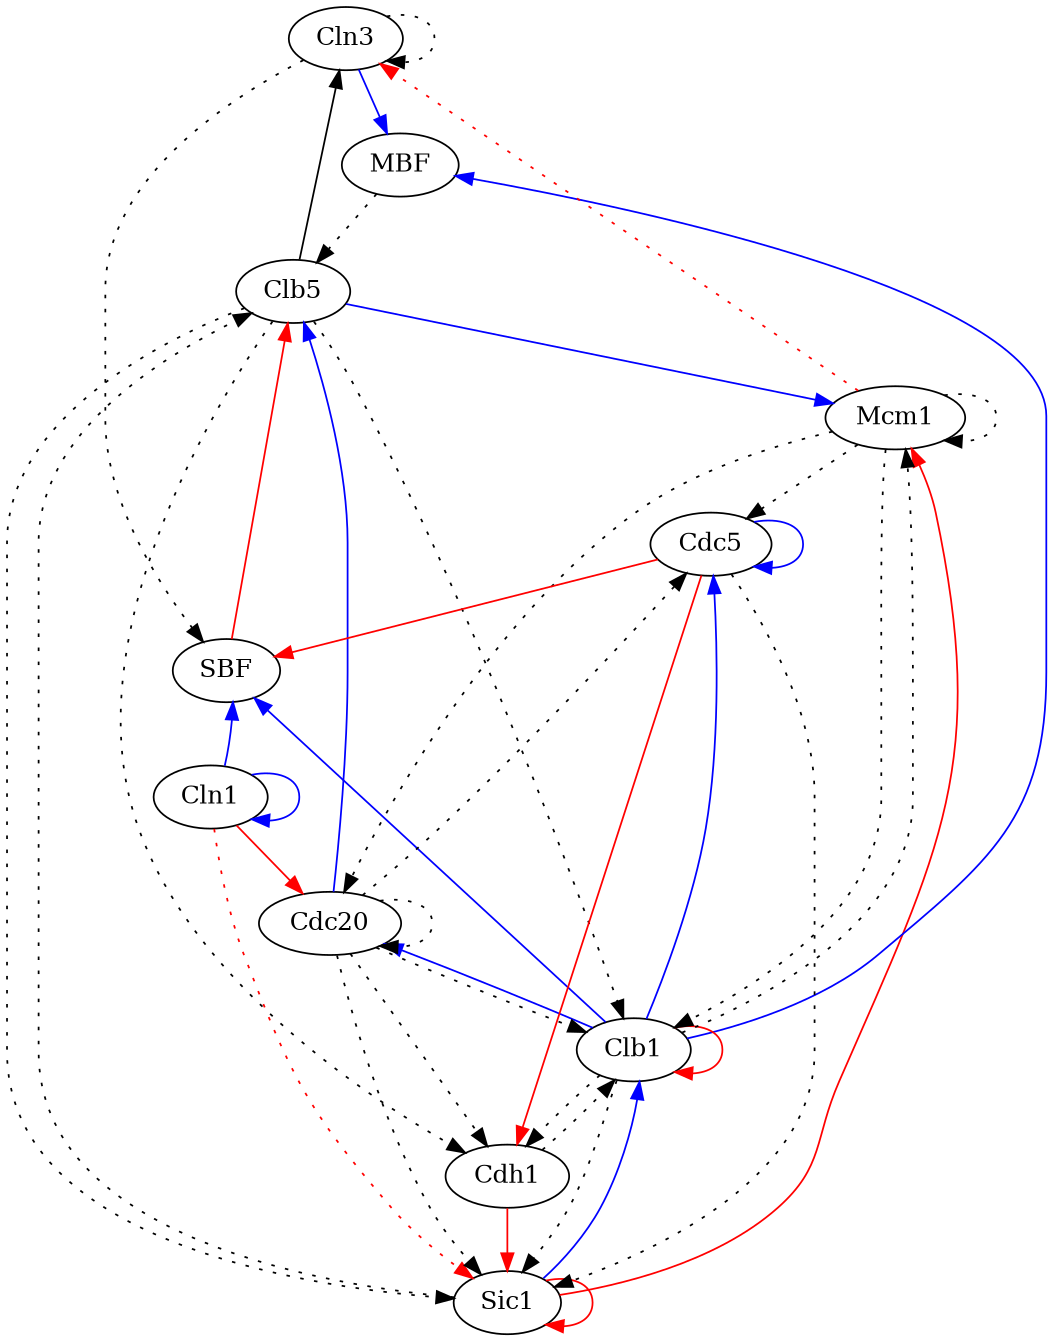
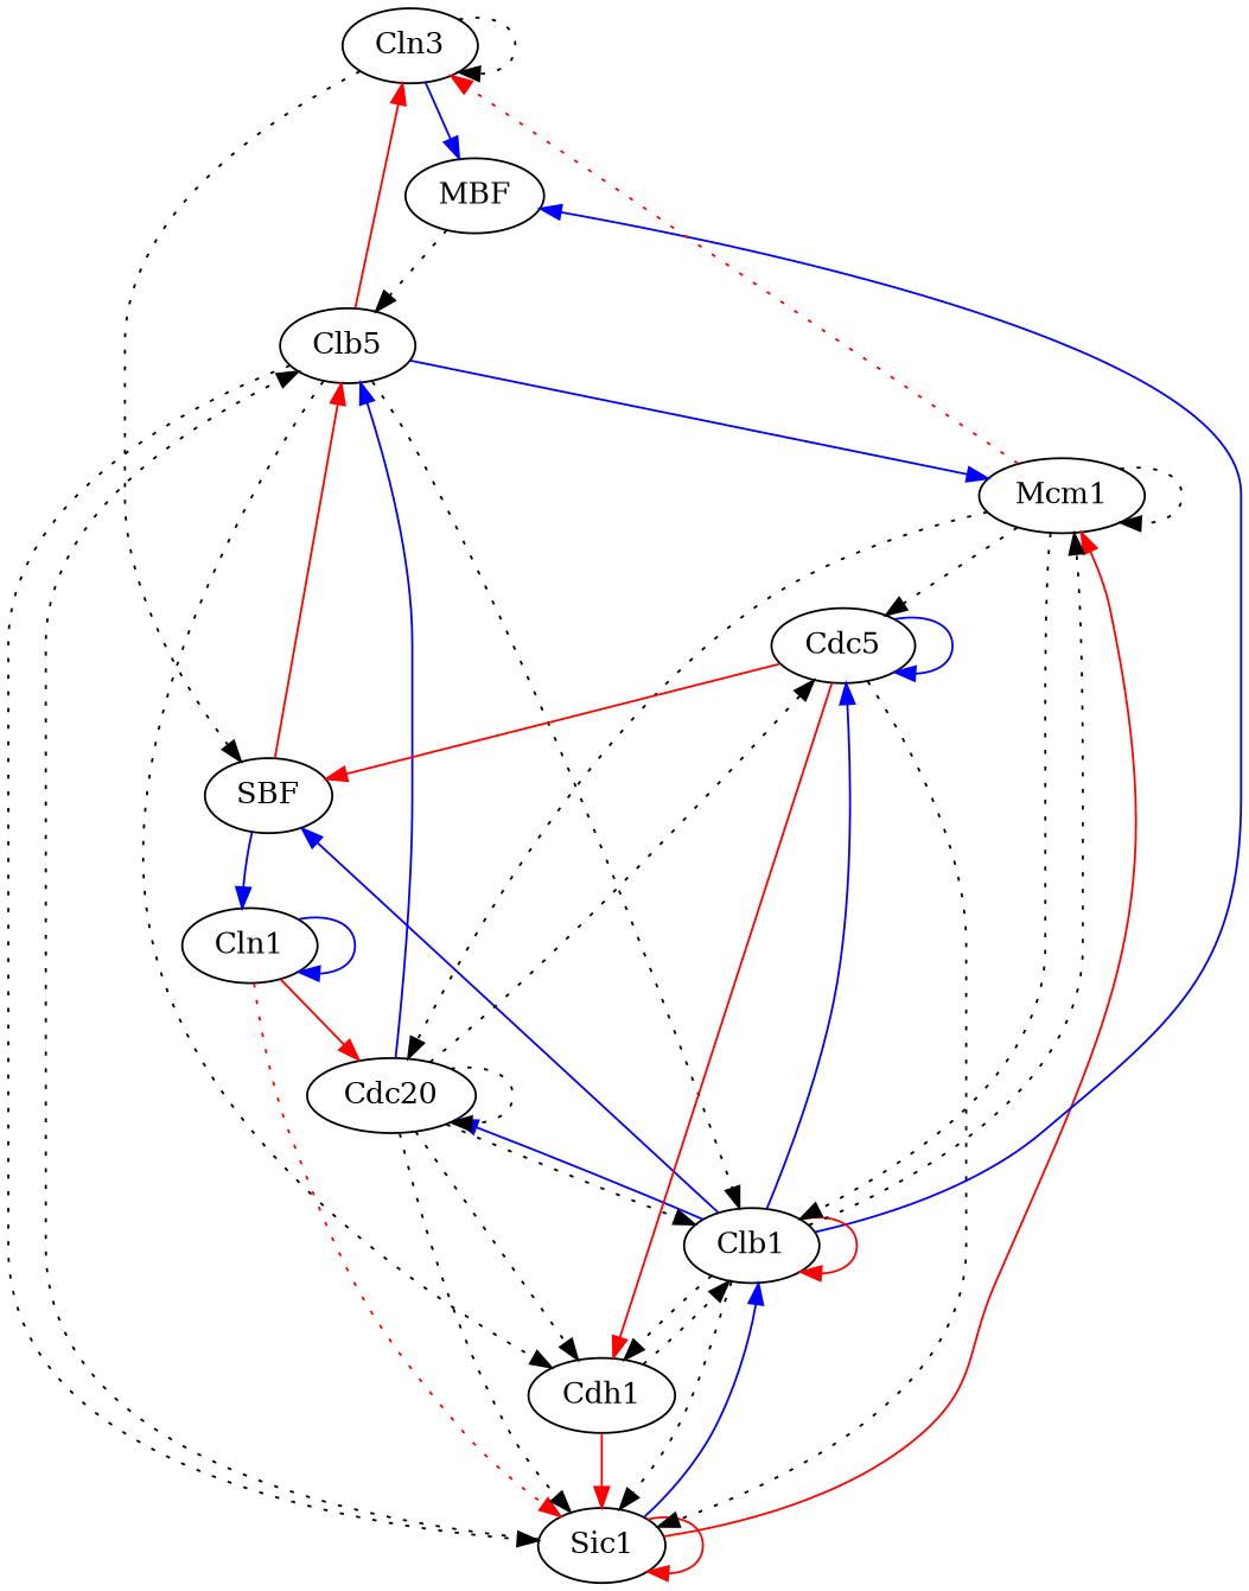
  digraph {
    edge [style=dotted]
    n1 [label=Cln3]
    n2 [label=MBF]
    n3 [label=SBF]
    n4 [label=Clb5]
    n5 [label=Cln1]
    n6 [label=Cdh1]
    n7 [label=Sic1]
    n8 [label=Clb1]
    n9 [label=Mcm1]
    n10 [label=Cdc20]
    n11 [label=Cdc5]
    n1 -> n1
    n1 -> n2 [color=blue style=""]
    n1 -> n3
    n2 -> n4
    n3 -> n4 [color=red style=""]
-   n5 -> n3 [color=blue style=""]
-   n4 -> n1 [color=black style=""]
+   n3 -> n5 [color=blue style=""]
+   n4 -> n1 [color=red style=""]
    n4 -> n6
    n4 -> n7
    n4 -> n8
    n4 -> n9 [color=blue style=""]
    n5 -> n5 [color=blue style=""]
    n5 -> n7 [color=red]
    n5 -> n10 [color=red style=""]
    n6 -> n7 [color=red style=""]
    n6 -> n8
    n7 -> n4
    n7 -> n7 [color=red style=""]
    n7 -> n8 [color=blue style=""]
    n7 -> n9 [color=red style=""]
    n8 -> n2 [color=blue style=""]
    n8 -> n3 [color=blue style=""]
    n8 -> n6
    n8 -> n7
    n8 -> n8 [color=red style=""]
    n8 -> n9
    n8 -> n10 [color=blue style=""]
    n8 -> n11 [color=blue style=""]
    n9 -> n1 [color=red]
    n9 -> n8
    n9 -> n9
    n9 -> n10
    n9 -> n11
    n10 -> n4 [color=blue style=""]
    n10 -> n6
    n10 -> n7
    n10 -> n8
    n10 -> n10
    n10 -> n11
    n11 -> n3 [color=red style=""]
    n11 -> n6 [color=red style=""]
    n11 -> n7
    n11 -> n11 [color=blue style=""]
  }
